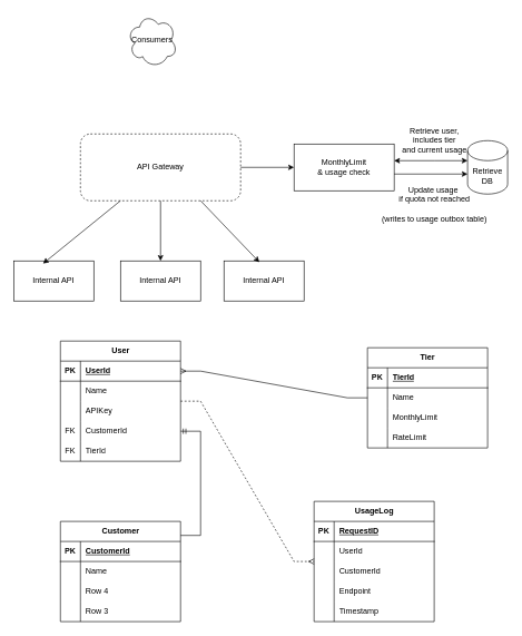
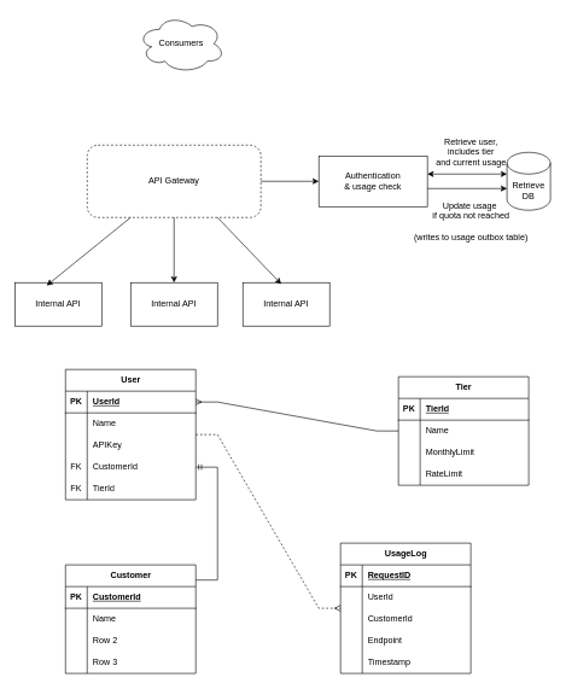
  <mxCell id="0" />
  <mxCell id="1" parent="0" />
  <mxCell id="2" value="API Gateway" style="rounded=1;whiteSpace=wrap;html=1;dashed=1;" vertex="1" parent="1"><mxGeometry x="120" y="200" width="240" height="100" as="geometry" /></mxCell>
  <mxCell id="3" value="Retrieve DB" style="shape=cylinder3;whiteSpace=wrap;html=1;boundedLbl=1;backgroundOutline=1;size=15;" vertex="1" parent="1"><mxGeometry x="700" y="210" width="60" height="80" as="geometry" /></mxCell>
- <mxCell id="4" value="Consumers" style="ellipse;shape=cloud;whiteSpace=wrap;html=1;" vertex="1" parent="1"><mxGeometry x="190" y="20" width="75" height="80" as="geometry" /></mxCell>
- <mxCell id="5" value="&lt;div&gt;MonthlyLimit&lt;/div&gt;&lt;div&gt;&amp;amp; usage check&lt;/div&gt;" style="rounded=0;whiteSpace=wrap;html=1;" vertex="1" parent="1"><mxGeometry x="440" y="215" width="150" height="70" as="geometry" /></mxCell>
+ <mxCell id="4" value="Consumers" style="ellipse;shape=cloud;whiteSpace=wrap;html=1;" vertex="1" parent="1"><mxGeometry x="190" y="20" width="120" height="80" as="geometry" /></mxCell>
+ <mxCell id="5" value="&lt;div&gt;Authentication&lt;/div&gt;&lt;div&gt;&amp;amp; usage check&lt;/div&gt;" style="rounded=0;whiteSpace=wrap;html=1;" vertex="1" parent="1"><mxGeometry x="440" y="215" width="150" height="70" as="geometry" /></mxCell>
  <mxCell id="6" value="" style="endArrow=classic;html=1;rounded=0;exitX=1;exitY=0.5;exitDx=0;exitDy=0;" edge="1" parent="1" source="2"><mxGeometry width="50" height="50" relative="1" as="geometry"><mxPoint x="390" y="300" as="sourcePoint" /><mxPoint x="440" y="250" as="targetPoint" /></mxGeometry></mxCell>
  <mxCell id="7" value="" style="endArrow=classic;startArrow=classic;html=1;rounded=0;exitX=1;exitY=0.5;exitDx=0;exitDy=0;entryX=0;entryY=0.5;entryDx=0;entryDy=0;entryPerimeter=0;" edge="1" parent="1"><mxGeometry width="50" height="50" relative="1" as="geometry"><mxPoint x="590" y="240" as="sourcePoint" /><mxPoint x="700" y="240" as="targetPoint" /><Array as="points"><mxPoint x="650" y="240" /></Array></mxGeometry></mxCell>
  <mxCell id="8" value="&lt;div&gt;Retrieve user,&lt;/div&gt;&lt;div&gt;includes tier&lt;/div&gt;&lt;div&gt;and current usage&lt;/div&gt;" style="text;html=1;align=center;verticalAlign=middle;resizable=0;points=[];autosize=1;strokeColor=none;fillColor=none;" vertex="1" parent="1"><mxGeometry x="590" y="180" width="120" height="60" as="geometry" /></mxCell>
  <mxCell id="9" value="" style="endArrow=classic;html=1;rounded=0;exitX=1;exitY=0.643;exitDx=0;exitDy=0;exitPerimeter=0;" edge="1" parent="1" source="5"><mxGeometry width="50" height="50" relative="1" as="geometry"><mxPoint x="650" y="310" as="sourcePoint" /><mxPoint x="700" y="260" as="targetPoint" /></mxGeometry></mxCell>
  <mxCell id="10" value="&lt;div&gt;Update usage&amp;nbsp;&lt;/div&gt;&lt;div&gt;if quota not reached&lt;/div&gt;&lt;div&gt;&lt;br&gt;&lt;/div&gt;&lt;div&gt;(writes to usage outbox table)&lt;/div&gt;" style="text;html=1;align=center;verticalAlign=middle;resizable=0;points=[];autosize=1;strokeColor=none;fillColor=none;" vertex="1" parent="1"><mxGeometry x="560" y="270" width="180" height="70" as="geometry" /></mxCell>
  <mxCell id="11" value="Internal API" style="rounded=0;whiteSpace=wrap;html=1;" vertex="1" parent="1"><mxGeometry x="20" y="390" width="120" height="60" as="geometry" /></mxCell>
  <mxCell id="12" value="Internal API" style="rounded=0;whiteSpace=wrap;html=1;" vertex="1" parent="1"><mxGeometry x="180" y="390" width="120" height="60" as="geometry" /></mxCell>
  <mxCell id="13" value="Internal API" style="rounded=0;whiteSpace=wrap;html=1;" vertex="1" parent="1"><mxGeometry x="335" y="390" width="120" height="60" as="geometry" /></mxCell>
  <mxCell id="14" value="" style="endArrow=classic;html=1;rounded=0;exitX=0.75;exitY=1;exitDx=0;exitDy=0;entryX=0.442;entryY=0.033;entryDx=0;entryDy=0;entryPerimeter=0;" edge="1" parent="1" source="2" target="13"><mxGeometry width="50" height="50" relative="1" as="geometry"><mxPoint x="460" y="420" as="sourcePoint" /><mxPoint x="510" y="370" as="targetPoint" /></mxGeometry></mxCell>
  <mxCell id="15" value="" style="endArrow=classic;html=1;rounded=0;exitX=0.5;exitY=1;exitDx=0;exitDy=0;entryX=0.5;entryY=0;entryDx=0;entryDy=0;" edge="1" parent="1" source="2" target="12"><mxGeometry width="50" height="50" relative="1" as="geometry"><mxPoint x="460" y="420" as="sourcePoint" /><mxPoint x="510" y="370" as="targetPoint" /></mxGeometry></mxCell>
  <mxCell id="16" value="" style="endArrow=classic;html=1;rounded=0;exitX=0.25;exitY=1;exitDx=0;exitDy=0;entryX=0.367;entryY=0.067;entryDx=0;entryDy=0;entryPerimeter=0;" edge="1" parent="1" source="2" target="11"><mxGeometry width="50" height="50" relative="1" as="geometry"><mxPoint x="460" y="420" as="sourcePoint" /><mxPoint x="510" y="370" as="targetPoint" /></mxGeometry></mxCell>
  <mxCell id="17" value="Tier" style="shape=table;startSize=30;container=1;collapsible=1;childLayout=tableLayout;fixedRows=1;rowLines=0;fontStyle=1;align=center;resizeLast=1;html=1;" vertex="1" parent="1"><mxGeometry x="550" y="520" width="180" height="150" as="geometry" /></mxCell>
  <mxCell id="18" value="" style="shape=tableRow;horizontal=0;startSize=0;swimlaneHead=0;swimlaneBody=0;fillColor=none;collapsible=0;dropTarget=0;points=[[0,0.5],[1,0.5]];portConstraint=eastwest;top=0;left=0;right=0;bottom=1;" vertex="1" parent="17"><mxGeometry y="30" width="180" height="30" as="geometry" /></mxCell>
  <mxCell id="19" value="PK" style="shape=partialRectangle;connectable=0;fillColor=none;top=0;left=0;bottom=0;right=0;fontStyle=1;overflow=hidden;whiteSpace=wrap;html=1;" vertex="1" parent="18"><mxGeometry width="30" height="30" as="geometry"><mxRectangle width="30" height="30" as="alternateBounds" /></mxGeometry></mxCell>
  <mxCell id="20" value="TierId" style="shape=partialRectangle;connectable=0;fillColor=none;top=0;left=0;bottom=0;right=0;align=left;spacingLeft=6;fontStyle=5;overflow=hidden;whiteSpace=wrap;html=1;" vertex="1" parent="18"><mxGeometry x="30" width="150" height="30" as="geometry"><mxRectangle width="150" height="30" as="alternateBounds" /></mxGeometry></mxCell>
  <mxCell id="21" value="" style="shape=tableRow;horizontal=0;startSize=0;swimlaneHead=0;swimlaneBody=0;fillColor=none;collapsible=0;dropTarget=0;points=[[0,0.5],[1,0.5]];portConstraint=eastwest;top=0;left=0;right=0;bottom=0;" vertex="1" parent="17"><mxGeometry y="60" width="180" height="30" as="geometry" /></mxCell>
  <mxCell id="22" value="" style="shape=partialRectangle;connectable=0;fillColor=none;top=0;left=0;bottom=0;right=0;editable=1;overflow=hidden;whiteSpace=wrap;html=1;" vertex="1" parent="21"><mxGeometry width="30" height="30" as="geometry"><mxRectangle width="30" height="30" as="alternateBounds" /></mxGeometry></mxCell>
  <mxCell id="23" value="Name" style="shape=partialRectangle;connectable=0;fillColor=none;top=0;left=0;bottom=0;right=0;align=left;spacingLeft=6;overflow=hidden;whiteSpace=wrap;html=1;" vertex="1" parent="21"><mxGeometry x="30" width="150" height="30" as="geometry"><mxRectangle width="150" height="30" as="alternateBounds" /></mxGeometry></mxCell>
  <mxCell id="24" value="" style="shape=tableRow;horizontal=0;startSize=0;swimlaneHead=0;swimlaneBody=0;fillColor=none;collapsible=0;dropTarget=0;points=[[0,0.5],[1,0.5]];portConstraint=eastwest;top=0;left=0;right=0;bottom=0;" vertex="1" parent="17"><mxGeometry y="90" width="180" height="30" as="geometry" /></mxCell>
  <mxCell id="25" value="" style="shape=partialRectangle;connectable=0;fillColor=none;top=0;left=0;bottom=0;right=0;editable=1;overflow=hidden;whiteSpace=wrap;html=1;" vertex="1" parent="24"><mxGeometry width="30" height="30" as="geometry"><mxRectangle width="30" height="30" as="alternateBounds" /></mxGeometry></mxCell>
  <mxCell id="26" value="MonthlyLimit" style="shape=partialRectangle;connectable=0;fillColor=none;top=0;left=0;bottom=0;right=0;align=left;spacingLeft=6;overflow=hidden;whiteSpace=wrap;html=1;" vertex="1" parent="24"><mxGeometry x="30" width="150" height="30" as="geometry"><mxRectangle width="150" height="30" as="alternateBounds" /></mxGeometry></mxCell>
  <mxCell id="27" value="" style="shape=tableRow;horizontal=0;startSize=0;swimlaneHead=0;swimlaneBody=0;fillColor=none;collapsible=0;dropTarget=0;points=[[0,0.5],[1,0.5]];portConstraint=eastwest;top=0;left=0;right=0;bottom=0;" vertex="1" parent="17"><mxGeometry y="120" width="180" height="30" as="geometry" /></mxCell>
  <mxCell id="28" value="" style="shape=partialRectangle;connectable=0;fillColor=none;top=0;left=0;bottom=0;right=0;editable=1;overflow=hidden;whiteSpace=wrap;html=1;" vertex="1" parent="27"><mxGeometry width="30" height="30" as="geometry"><mxRectangle width="30" height="30" as="alternateBounds" /></mxGeometry></mxCell>
  <mxCell id="29" value="RateLimit" style="shape=partialRectangle;connectable=0;fillColor=none;top=0;left=0;bottom=0;right=0;align=left;spacingLeft=6;overflow=hidden;whiteSpace=wrap;html=1;" vertex="1" parent="27"><mxGeometry x="30" width="150" height="30" as="geometry"><mxRectangle width="150" height="30" as="alternateBounds" /></mxGeometry></mxCell>
  <mxCell id="30" value="Customer" style="shape=table;startSize=30;container=1;collapsible=1;childLayout=tableLayout;fixedRows=1;rowLines=0;fontStyle=1;align=center;resizeLast=1;html=1;" vertex="1" parent="1"><mxGeometry x="90" y="780" width="180" height="150" as="geometry" /></mxCell>
  <mxCell id="31" value="" style="shape=tableRow;horizontal=0;startSize=0;swimlaneHead=0;swimlaneBody=0;fillColor=none;collapsible=0;dropTarget=0;points=[[0,0.5],[1,0.5]];portConstraint=eastwest;top=0;left=0;right=0;bottom=1;" vertex="1" parent="30"><mxGeometry y="30" width="180" height="30" as="geometry" /></mxCell>
  <mxCell id="32" value="PK" style="shape=partialRectangle;connectable=0;fillColor=none;top=0;left=0;bottom=0;right=0;fontStyle=1;overflow=hidden;whiteSpace=wrap;html=1;" vertex="1" parent="31"><mxGeometry width="30" height="30" as="geometry"><mxRectangle width="30" height="30" as="alternateBounds" /></mxGeometry></mxCell>
  <mxCell id="33" value="CustomerId" style="shape=partialRectangle;connectable=0;fillColor=none;top=0;left=0;bottom=0;right=0;align=left;spacingLeft=6;fontStyle=5;overflow=hidden;whiteSpace=wrap;html=1;" vertex="1" parent="31"><mxGeometry x="30" width="150" height="30" as="geometry"><mxRectangle width="150" height="30" as="alternateBounds" /></mxGeometry></mxCell>
  <mxCell id="34" value="" style="shape=tableRow;horizontal=0;startSize=0;swimlaneHead=0;swimlaneBody=0;fillColor=none;collapsible=0;dropTarget=0;points=[[0,0.5],[1,0.5]];portConstraint=eastwest;top=0;left=0;right=0;bottom=0;" vertex="1" parent="30"><mxGeometry y="60" width="180" height="30" as="geometry" /></mxCell>
  <mxCell id="35" value="" style="shape=partialRectangle;connectable=0;fillColor=none;top=0;left=0;bottom=0;right=0;editable=1;overflow=hidden;whiteSpace=wrap;html=1;" vertex="1" parent="34"><mxGeometry width="30" height="30" as="geometry"><mxRectangle width="30" height="30" as="alternateBounds" /></mxGeometry></mxCell>
  <mxCell id="36" value="Name" style="shape=partialRectangle;connectable=0;fillColor=none;top=0;left=0;bottom=0;right=0;align=left;spacingLeft=6;overflow=hidden;whiteSpace=wrap;html=1;" vertex="1" parent="34"><mxGeometry x="30" width="150" height="30" as="geometry"><mxRectangle width="150" height="30" as="alternateBounds" /></mxGeometry></mxCell>
  <mxCell id="37" value="" style="shape=tableRow;horizontal=0;startSize=0;swimlaneHead=0;swimlaneBody=0;fillColor=none;collapsible=0;dropTarget=0;points=[[0,0.5],[1,0.5]];portConstraint=eastwest;top=0;left=0;right=0;bottom=0;" vertex="1" parent="30"><mxGeometry y="90" width="180" height="30" as="geometry" /></mxCell>
  <mxCell id="38" value="" style="shape=partialRectangle;connectable=0;fillColor=none;top=0;left=0;bottom=0;right=0;editable=1;overflow=hidden;whiteSpace=wrap;html=1;" vertex="1" parent="37"><mxGeometry width="30" height="30" as="geometry"><mxRectangle width="30" height="30" as="alternateBounds" /></mxGeometry></mxCell>
- <mxCell id="39" value="Row 4" style="shape=partialRectangle;connectable=0;fillColor=none;top=0;left=0;bottom=0;right=0;align=left;spacingLeft=6;overflow=hidden;whiteSpace=wrap;html=1;" vertex="1" parent="37"><mxGeometry x="30" width="150" height="30" as="geometry"><mxRectangle width="150" height="30" as="alternateBounds" /></mxGeometry></mxCell>
+ <mxCell id="39" value="Row 2" style="shape=partialRectangle;connectable=0;fillColor=none;top=0;left=0;bottom=0;right=0;align=left;spacingLeft=6;overflow=hidden;whiteSpace=wrap;html=1;" vertex="1" parent="37"><mxGeometry x="30" width="150" height="30" as="geometry"><mxRectangle width="150" height="30" as="alternateBounds" /></mxGeometry></mxCell>
  <mxCell id="40" value="" style="shape=tableRow;horizontal=0;startSize=0;swimlaneHead=0;swimlaneBody=0;fillColor=none;collapsible=0;dropTarget=0;points=[[0,0.5],[1,0.5]];portConstraint=eastwest;top=0;left=0;right=0;bottom=0;" vertex="1" parent="30"><mxGeometry y="120" width="180" height="30" as="geometry" /></mxCell>
  <mxCell id="41" value="" style="shape=partialRectangle;connectable=0;fillColor=none;top=0;left=0;bottom=0;right=0;editable=1;overflow=hidden;whiteSpace=wrap;html=1;" vertex="1" parent="40"><mxGeometry width="30" height="30" as="geometry"><mxRectangle width="30" height="30" as="alternateBounds" /></mxGeometry></mxCell>
  <mxCell id="42" value="Row 3" style="shape=partialRectangle;connectable=0;fillColor=none;top=0;left=0;bottom=0;right=0;align=left;spacingLeft=6;overflow=hidden;whiteSpace=wrap;html=1;" vertex="1" parent="40"><mxGeometry x="30" width="150" height="30" as="geometry"><mxRectangle width="150" height="30" as="alternateBounds" /></mxGeometry></mxCell>
  <mxCell id="43" value="" style="edgeStyle=entityRelationEdgeStyle;fontSize=12;html=1;endArrow=ERmandOne;rounded=0;entryX=1;entryY=0.5;entryDx=0;entryDy=0;exitX=1;exitY=0.14;exitDx=0;exitDy=0;exitPerimeter=0;" edge="1" parent="1" source="30" target="54"><mxGeometry width="100" height="100" relative="1" as="geometry"><mxPoint x="180" y="780" as="sourcePoint" /><mxPoint x="420" y="670" as="targetPoint" /></mxGeometry></mxCell>
  <mxCell id="44" value="&lt;div&gt;User&lt;/div&gt;" style="shape=table;startSize=30;container=1;collapsible=1;childLayout=tableLayout;fixedRows=1;rowLines=0;fontStyle=1;align=center;resizeLast=1;html=1;" vertex="1" parent="1"><mxGeometry x="90" y="510" width="180" height="180" as="geometry" /></mxCell>
  <mxCell id="45" value="" style="shape=tableRow;horizontal=0;startSize=0;swimlaneHead=0;swimlaneBody=0;fillColor=none;collapsible=0;dropTarget=0;points=[[0,0.5],[1,0.5]];portConstraint=eastwest;top=0;left=0;right=0;bottom=1;" vertex="1" parent="44"><mxGeometry y="30" width="180" height="30" as="geometry" /></mxCell>
  <mxCell id="46" value="PK" style="shape=partialRectangle;connectable=0;fillColor=none;top=0;left=0;bottom=0;right=0;fontStyle=1;overflow=hidden;whiteSpace=wrap;html=1;" vertex="1" parent="45"><mxGeometry width="30" height="30" as="geometry"><mxRectangle width="30" height="30" as="alternateBounds" /></mxGeometry></mxCell>
  <mxCell id="47" value="UserId" style="shape=partialRectangle;connectable=0;fillColor=none;top=0;left=0;bottom=0;right=0;align=left;spacingLeft=6;fontStyle=5;overflow=hidden;whiteSpace=wrap;html=1;" vertex="1" parent="45"><mxGeometry x="30" width="150" height="30" as="geometry"><mxRectangle width="150" height="30" as="alternateBounds" /></mxGeometry></mxCell>
  <mxCell id="48" value="" style="shape=tableRow;horizontal=0;startSize=0;swimlaneHead=0;swimlaneBody=0;fillColor=none;collapsible=0;dropTarget=0;points=[[0,0.5],[1,0.5]];portConstraint=eastwest;top=0;left=0;right=0;bottom=0;" vertex="1" parent="44"><mxGeometry y="60" width="180" height="30" as="geometry" /></mxCell>
  <mxCell id="49" value="" style="shape=partialRectangle;connectable=0;fillColor=none;top=0;left=0;bottom=0;right=0;editable=1;overflow=hidden;whiteSpace=wrap;html=1;" vertex="1" parent="48"><mxGeometry width="30" height="30" as="geometry"><mxRectangle width="30" height="30" as="alternateBounds" /></mxGeometry></mxCell>
  <mxCell id="50" value="Name" style="shape=partialRectangle;connectable=0;fillColor=none;top=0;left=0;bottom=0;right=0;align=left;spacingLeft=6;overflow=hidden;whiteSpace=wrap;html=1;" vertex="1" parent="48"><mxGeometry x="30" width="150" height="30" as="geometry"><mxRectangle width="150" height="30" as="alternateBounds" /></mxGeometry></mxCell>
  <mxCell id="51" style="shape=tableRow;horizontal=0;startSize=0;swimlaneHead=0;swimlaneBody=0;fillColor=none;collapsible=0;dropTarget=0;points=[[0,0.5],[1,0.5]];portConstraint=eastwest;top=0;left=0;right=0;bottom=0;" vertex="1" parent="44"><mxGeometry y="90" width="180" height="30" as="geometry" /></mxCell>
  <mxCell id="52" style="shape=partialRectangle;connectable=0;fillColor=none;top=0;left=0;bottom=0;right=0;editable=1;overflow=hidden;whiteSpace=wrap;html=1;" vertex="1" parent="51"><mxGeometry width="30" height="30" as="geometry"><mxRectangle width="30" height="30" as="alternateBounds" /></mxGeometry></mxCell>
  <mxCell id="53" value="APIKey" style="shape=partialRectangle;connectable=0;fillColor=none;top=0;left=0;bottom=0;right=0;align=left;spacingLeft=6;overflow=hidden;whiteSpace=wrap;html=1;" vertex="1" parent="51"><mxGeometry x="30" width="150" height="30" as="geometry"><mxRectangle width="150" height="30" as="alternateBounds" /></mxGeometry></mxCell>
  <mxCell id="54" value="" style="shape=tableRow;horizontal=0;startSize=0;swimlaneHead=0;swimlaneBody=0;fillColor=none;collapsible=0;dropTarget=0;points=[[0,0.5],[1,0.5]];portConstraint=eastwest;top=0;left=0;right=0;bottom=0;" vertex="1" parent="44"><mxGeometry y="120" width="180" height="30" as="geometry" /></mxCell>
  <mxCell id="55" value="FK" style="shape=partialRectangle;connectable=0;fillColor=none;top=0;left=0;bottom=0;right=0;editable=1;overflow=hidden;whiteSpace=wrap;html=1;" vertex="1" parent="54"><mxGeometry width="30" height="30" as="geometry"><mxRectangle width="30" height="30" as="alternateBounds" /></mxGeometry></mxCell>
  <mxCell id="56" value="CustomerId" style="shape=partialRectangle;connectable=0;fillColor=none;top=0;left=0;bottom=0;right=0;align=left;spacingLeft=6;overflow=hidden;whiteSpace=wrap;html=1;" vertex="1" parent="54"><mxGeometry x="30" width="150" height="30" as="geometry"><mxRectangle width="150" height="30" as="alternateBounds" /></mxGeometry></mxCell>
  <mxCell id="57" value="" style="shape=tableRow;horizontal=0;startSize=0;swimlaneHead=0;swimlaneBody=0;fillColor=none;collapsible=0;dropTarget=0;points=[[0,0.5],[1,0.5]];portConstraint=eastwest;top=0;left=0;right=0;bottom=0;" vertex="1" parent="44"><mxGeometry y="150" width="180" height="30" as="geometry" /></mxCell>
  <mxCell id="58" value="FK" style="shape=partialRectangle;connectable=0;fillColor=none;top=0;left=0;bottom=0;right=0;editable=1;overflow=hidden;whiteSpace=wrap;html=1;" vertex="1" parent="57"><mxGeometry width="30" height="30" as="geometry"><mxRectangle width="30" height="30" as="alternateBounds" /></mxGeometry></mxCell>
  <mxCell id="59" value="TierId" style="shape=partialRectangle;connectable=0;fillColor=none;top=0;left=0;bottom=0;right=0;align=left;spacingLeft=6;overflow=hidden;whiteSpace=wrap;html=1;" vertex="1" parent="57"><mxGeometry x="30" width="150" height="30" as="geometry"><mxRectangle width="150" height="30" as="alternateBounds" /></mxGeometry></mxCell>
  <mxCell id="60" value="" style="edgeStyle=entityRelationEdgeStyle;fontSize=12;html=1;endArrow=ERmany;rounded=0;entryX=1;entryY=0.25;entryDx=0;entryDy=0;exitX=0;exitY=0.5;exitDx=0;exitDy=0;" edge="1" parent="1" source="21" target="44"><mxGeometry width="100" height="100" relative="1" as="geometry"><mxPoint x="320" y="770" as="sourcePoint" /><mxPoint x="420" y="670" as="targetPoint" /></mxGeometry></mxCell>
  <mxCell id="61" value="UsageLog" style="shape=table;startSize=30;container=1;collapsible=1;childLayout=tableLayout;fixedRows=1;rowLines=0;fontStyle=1;align=center;resizeLast=1;html=1;" vertex="1" parent="1"><mxGeometry x="470" y="750" width="180" height="180" as="geometry" /></mxCell>
  <mxCell id="62" value="" style="shape=tableRow;horizontal=0;startSize=0;swimlaneHead=0;swimlaneBody=0;fillColor=none;collapsible=0;dropTarget=0;points=[[0,0.5],[1,0.5]];portConstraint=eastwest;top=0;left=0;right=0;bottom=1;" vertex="1" parent="61"><mxGeometry y="30" width="180" height="30" as="geometry" /></mxCell>
  <mxCell id="63" value="PK" style="shape=partialRectangle;connectable=0;fillColor=none;top=0;left=0;bottom=0;right=0;fontStyle=1;overflow=hidden;whiteSpace=wrap;html=1;" vertex="1" parent="62"><mxGeometry width="30" height="30" as="geometry"><mxRectangle width="30" height="30" as="alternateBounds" /></mxGeometry></mxCell>
  <mxCell id="64" value="RequestID" style="shape=partialRectangle;connectable=0;fillColor=none;top=0;left=0;bottom=0;right=0;align=left;spacingLeft=6;fontStyle=5;overflow=hidden;whiteSpace=wrap;html=1;" vertex="1" parent="62"><mxGeometry x="30" width="150" height="30" as="geometry"><mxRectangle width="150" height="30" as="alternateBounds" /></mxGeometry></mxCell>
  <mxCell id="65" value="" style="shape=tableRow;horizontal=0;startSize=0;swimlaneHead=0;swimlaneBody=0;fillColor=none;collapsible=0;dropTarget=0;points=[[0,0.5],[1,0.5]];portConstraint=eastwest;top=0;left=0;right=0;bottom=0;" vertex="1" parent="61"><mxGeometry y="60" width="180" height="30" as="geometry" /></mxCell>
  <mxCell id="66" value="" style="shape=partialRectangle;connectable=0;fillColor=none;top=0;left=0;bottom=0;right=0;editable=1;overflow=hidden;whiteSpace=wrap;html=1;" vertex="1" parent="65"><mxGeometry width="30" height="30" as="geometry"><mxRectangle width="30" height="30" as="alternateBounds" /></mxGeometry></mxCell>
  <mxCell id="67" value="&lt;div&gt;UserId&lt;/div&gt;" style="shape=partialRectangle;connectable=0;fillColor=none;top=0;left=0;bottom=0;right=0;align=left;spacingLeft=6;overflow=hidden;whiteSpace=wrap;html=1;" vertex="1" parent="65"><mxGeometry x="30" width="150" height="30" as="geometry"><mxRectangle width="150" height="30" as="alternateBounds" /></mxGeometry></mxCell>
  <mxCell id="68" value="" style="shape=tableRow;horizontal=0;startSize=0;swimlaneHead=0;swimlaneBody=0;fillColor=none;collapsible=0;dropTarget=0;points=[[0,0.5],[1,0.5]];portConstraint=eastwest;top=0;left=0;right=0;bottom=0;" vertex="1" parent="61"><mxGeometry y="90" width="180" height="30" as="geometry" /></mxCell>
  <mxCell id="69" value="" style="shape=partialRectangle;connectable=0;fillColor=none;top=0;left=0;bottom=0;right=0;editable=1;overflow=hidden;whiteSpace=wrap;html=1;" vertex="1" parent="68"><mxGeometry width="30" height="30" as="geometry"><mxRectangle width="30" height="30" as="alternateBounds" /></mxGeometry></mxCell>
  <mxCell id="70" value="CustomerId" style="shape=partialRectangle;connectable=0;fillColor=none;top=0;left=0;bottom=0;right=0;align=left;spacingLeft=6;overflow=hidden;whiteSpace=wrap;html=1;" vertex="1" parent="68"><mxGeometry x="30" width="150" height="30" as="geometry"><mxRectangle width="150" height="30" as="alternateBounds" /></mxGeometry></mxCell>
  <mxCell id="71" value="" style="shape=tableRow;horizontal=0;startSize=0;swimlaneHead=0;swimlaneBody=0;fillColor=none;collapsible=0;dropTarget=0;points=[[0,0.5],[1,0.5]];portConstraint=eastwest;top=0;left=0;right=0;bottom=0;" vertex="1" parent="61"><mxGeometry y="120" width="180" height="30" as="geometry" /></mxCell>
  <mxCell id="72" value="" style="shape=partialRectangle;connectable=0;fillColor=none;top=0;left=0;bottom=0;right=0;editable=1;overflow=hidden;whiteSpace=wrap;html=1;" vertex="1" parent="71"><mxGeometry width="30" height="30" as="geometry"><mxRectangle width="30" height="30" as="alternateBounds" /></mxGeometry></mxCell>
  <mxCell id="73" value="Endpoint" style="shape=partialRectangle;connectable=0;fillColor=none;top=0;left=0;bottom=0;right=0;align=left;spacingLeft=6;overflow=hidden;whiteSpace=wrap;html=1;" vertex="1" parent="71"><mxGeometry x="30" width="150" height="30" as="geometry"><mxRectangle width="150" height="30" as="alternateBounds" /></mxGeometry></mxCell>
  <mxCell id="74" style="shape=tableRow;horizontal=0;startSize=0;swimlaneHead=0;swimlaneBody=0;fillColor=none;collapsible=0;dropTarget=0;points=[[0,0.5],[1,0.5]];portConstraint=eastwest;top=0;left=0;right=0;bottom=0;" vertex="1" parent="61"><mxGeometry y="150" width="180" height="30" as="geometry" /></mxCell>
  <mxCell id="75" style="shape=partialRectangle;connectable=0;fillColor=none;top=0;left=0;bottom=0;right=0;editable=1;overflow=hidden;whiteSpace=wrap;html=1;" vertex="1" parent="74"><mxGeometry width="30" height="30" as="geometry"><mxRectangle width="30" height="30" as="alternateBounds" /></mxGeometry></mxCell>
  <mxCell id="76" value="Timestamp" style="shape=partialRectangle;connectable=0;fillColor=none;top=0;left=0;bottom=0;right=0;align=left;spacingLeft=6;overflow=hidden;whiteSpace=wrap;html=1;" vertex="1" parent="74"><mxGeometry x="30" width="150" height="30" as="geometry"><mxRectangle width="150" height="30" as="alternateBounds" /></mxGeometry></mxCell>
  <mxCell id="77" value="" style="edgeStyle=entityRelationEdgeStyle;fontSize=12;html=1;endArrow=ERmany;rounded=0;dashed=1;" edge="1" parent="1" source="44" target="61"><mxGeometry width="100" height="100" relative="1" as="geometry"><mxPoint x="320" y="760" as="sourcePoint" /><mxPoint x="420" y="660" as="targetPoint" /></mxGeometry></mxCell>
